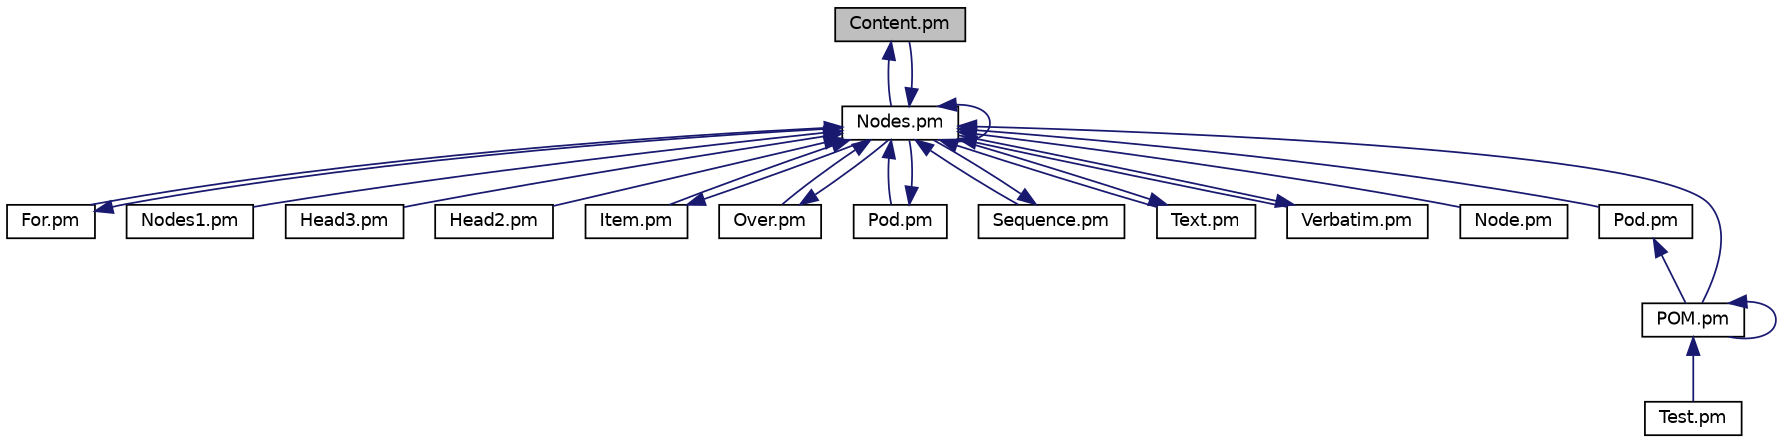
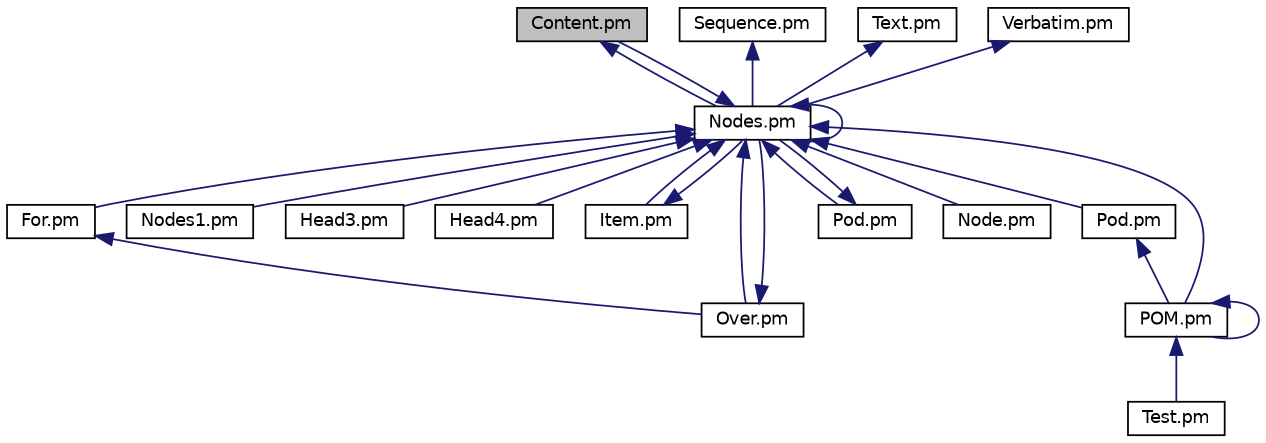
  digraph {
    node [color=black fillcolor=white fontname=Helvetica fontsize=10 shape=record style=filled]
    edge [color=midnightblue dir=back fontname=Helvetica fontsize=10 labelfontname=Helvetica labelfontsize=10 style=solid]
    n1 [fillcolor=grey75 fontcolor=black height=0.2 label="Content.pm" width=0.4]
    n2 [height=0.2 label="Nodes.pm" width=0.4]
    n3 [height=0.2 label="For.pm" width=0.4]
    n4 [height=0.2 label="Nodes1.pm" width=0.4]
    n5 [height=0.2 label="Head3.pm" width=0.4]
-   n6 [height=0.2 label="Head2.pm" width=0.4]
+   n6 [height=0.2 label="Head4.pm" width=0.4]
    n7 [height=0.2 label="Item.pm" width=0.4]
    n8 [height=0.2 label="Over.pm" width=0.4]
    n9 [height=0.2 label="Pod.pm" width=0.4]
    n10 [height=0.2 label="Sequence.pm" width=0.4]
    n11 [height=0.2 label="Text.pm" width=0.4]
    n12 [height=0.2 label="Verbatim.pm" width=0.4]
    n13 [height=0.2 label="Node.pm" width=0.4]
    n14 [height=0.2 label="Pod.pm" width=0.4]
    n15 [height=0.2 label="POM.pm" width=0.4]
    n16 [height=0.2 label="Test.pm" width=0.4]
    n1 -> n2
    n2 -> n1
    n2 -> n2
    n2 -> n3
    n2 -> n4
    n2 -> n5
    n2 -> n6
    n2 -> n7
    n2 -> n8
    n2 -> n9
-   n2 -> n10
-   n2 -> n11
-   n2 -> n12
    n2 -> n13
    n2 -> n14
    n2 -> n15
-   n3 -> n2
+   n3 -> n8
    n7 -> n2
    n8 -> n2
    n9 -> n2
    n10 -> n2
    n11 -> n2
    n12 -> n2
    n14 -> n15
    n15 -> n15
    n15 -> n16
  }
